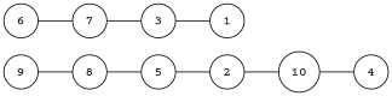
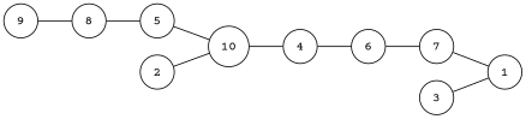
  graph {
    fontname="Courier Prime"
    rankdir=LR
    node [fillcolor=white fontname="Courier Prime" shape=circle]
    edge [fontname="Courier Prime"]
    9
    8
    2
    10
    4
    3
    1
    6
    7
    5
    9 -- 8
    8 -- 5
    2 -- 10
    10 -- 4
+   4 -- 6
    3 -- 1
    6 -- 7
-   7 -- 3
-   5 -- 2
+   7 -- 1
+   5 -- 10
  }
